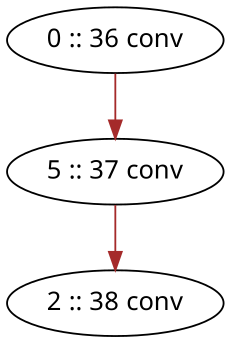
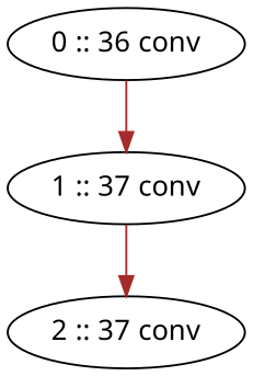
  digraph {
    fontname="Noto Sans"
    node [fontname="Noto Sans"]
    edge [color=brown fontname="Noto Sans"]
    n1 [label="0 :: 36 conv"]
-   n2 [label="5 :: 37 conv"]
-   n3 [label="2 :: 38 conv"]
+   n2 [label="1 :: 37 conv"]
+   n3 [label="2 :: 37 conv"]
    n1 -> n2
    n2 -> n3
  }
